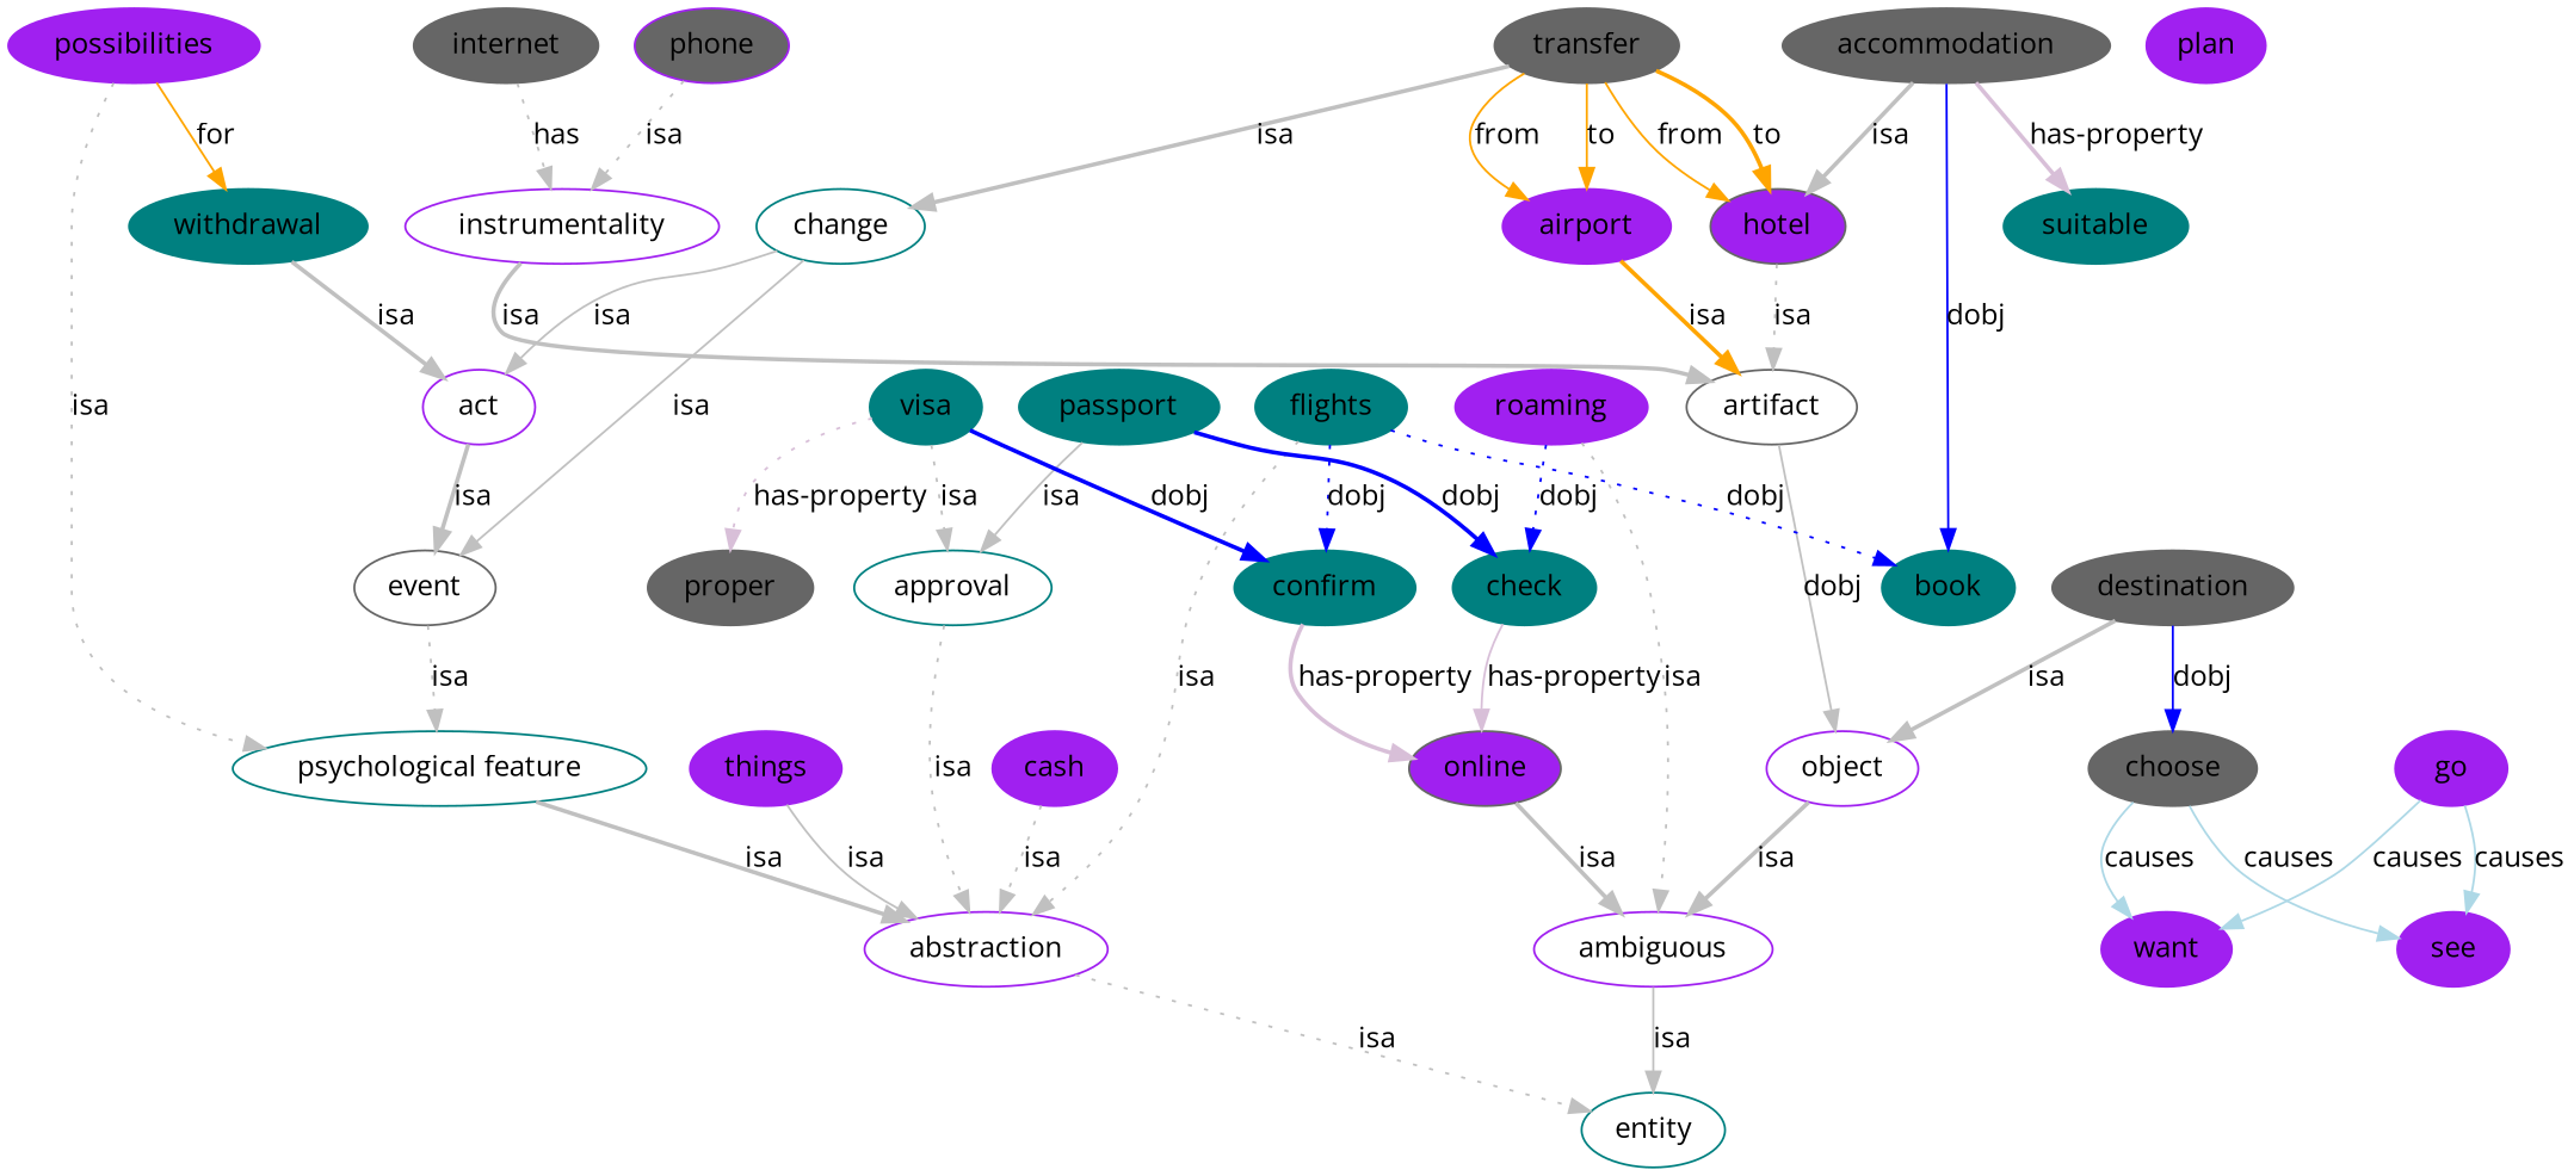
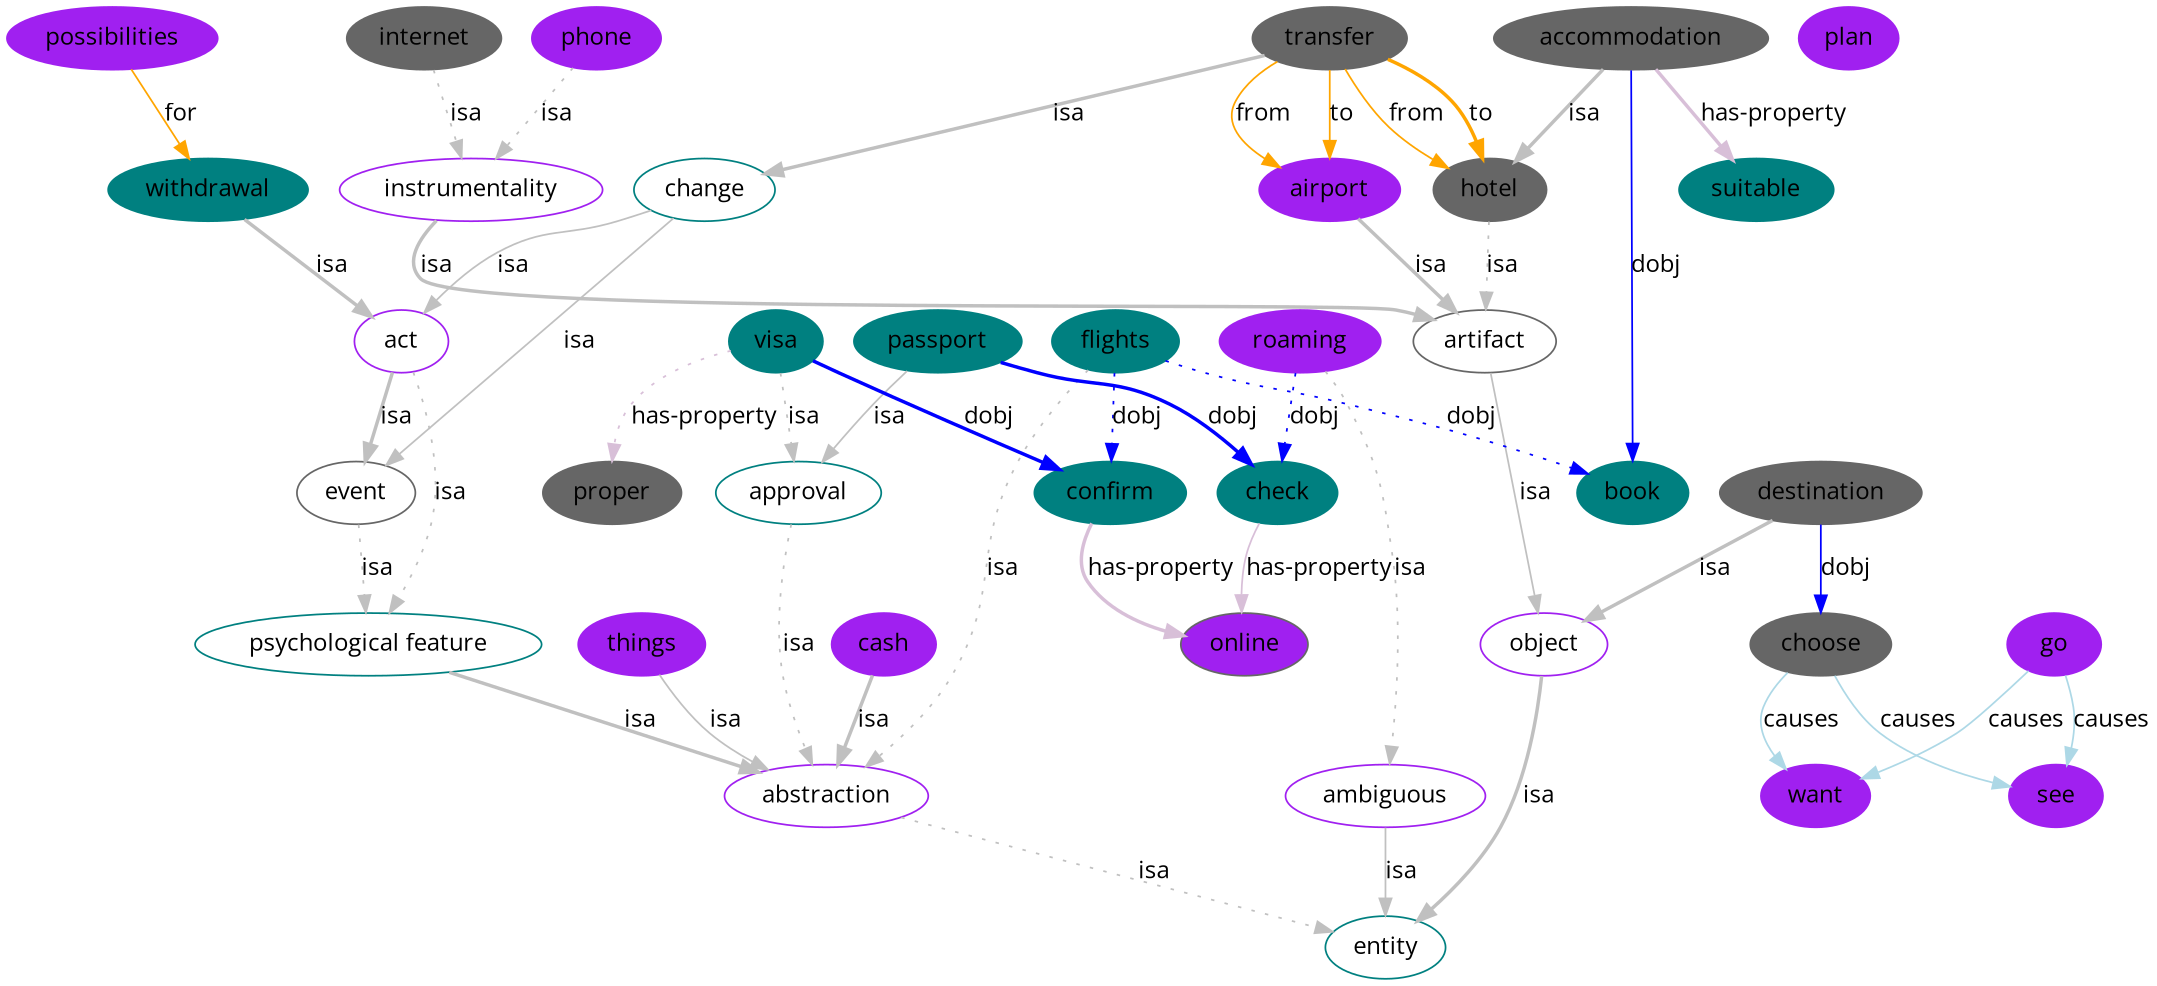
  digraph {
    fontname="Open Sans"
    node [color=purple fontname="Open Sans" style=filled]
    edge [color=grey fontname="Open Sans" style=dotted]
    change [color=teal style=""]
    event [color=gray40 style=""]
    act [style=""]
    "psychological feature" [color=teal style=""]
    abstraction [style=""]
    accommodation [color=gray40]
    book [color=teal]
    suitable [color=teal]
-   hotel [color=gray40 fillcolor=purple]
+   hotel [color=gray40]
    object [style=""]
    entity [color=teal style=""]
    artifact [color=gray40 style=""]
    airport
    cash
    destination [color=gray40]
    choose [color=gray40]
    see
    want
    flights [color=teal]
    confirm [color=teal]
    online [color=gray40 fillcolor=purple]
    internet [color=gray40]
    instrumentality [style=""]
    approval [color=teal style=""]
    passport [color=teal]
    check [color=teal]
-   phone [fillcolor=gray40]
+   phone
    possibilities
    withdrawal [color=teal]
    things
    transfer [color=gray40]
    visa [color=teal]
    proper [color=gray40]
    roaming
    ambiguous [style=""]
    go
    plan
    change -> event [label=isa style=solid]
    change -> act [label=isa style=solid]
    event -> "psychological feature" [label=isa]
    act -> event [label=isa style=bold]
    "psychological feature" -> abstraction [label=isa style=bold]
    abstraction -> entity [label=isa]
    accommodation -> book [color=blue label=dobj style=solid]
    accommodation -> suitable [color=thistle label="has-property" style=bold]
    accommodation -> hotel [label=isa style=bold]
    hotel -> artifact [label=isa]
-   object -> ambiguous [label=isa style=bold]
-   artifact -> object [label=dobj style=solid]
-   airport -> artifact [color=orange label=isa style=bold]
-   cash -> abstraction [label=isa]
+   object -> entity [label=isa style=bold]
+   artifact -> object [label=isa style=solid]
+   airport -> artifact [label=isa style=bold]
+   cash -> abstraction [label=isa style=bold]
    destination -> object [label=isa style=bold]
    destination -> choose [color=blue label=dobj style=solid]
    choose -> see [color=lightblue label=causes style=""]
    choose -> want [color=lightblue label=causes style=""]
    flights -> abstraction [label=isa]
    flights -> book [color=blue label=dobj]
    flights -> confirm [color=blue label=dobj]
    confirm -> online [color=thistle label="has-property" style=bold]
-   online -> ambiguous [label=isa style=bold]
-   internet -> instrumentality [label=has]
+   internet -> instrumentality [label=isa]
    instrumentality -> artifact [label=isa style=bold]
    approval -> abstraction [label=isa]
    passport -> approval [label=isa style=solid]
    passport -> check [color=blue label=dobj style=bold]
    check -> online [color=thistle label="has-property" style=solid]
    phone -> instrumentality [label=isa]
-   possibilities -> "psychological feature" [label=isa]
+   act -> "psychological feature" [label=isa]
    possibilities -> withdrawal [color=orange label=for style=solid]
    withdrawal -> act [label=isa style=bold]
    things -> abstraction [label=isa style=solid]
    transfer -> change [label=isa style=bold]
    transfer -> hotel [color=orange label=to style=bold]
    transfer -> hotel [color=orange label=from style=solid]
    transfer -> airport [color=orange label=from style=solid]
    transfer -> airport [color=orange label=to style=solid]
    visa -> confirm [color=blue label=dobj style=bold]
    visa -> approval [label=isa]
    visa -> proper [color=thistle label="has-property"]
    roaming -> check [color=blue label=dobj]
    roaming -> ambiguous [label=isa]
    ambiguous -> entity [label=isa style=solid]
    go -> see [color=lightblue label=causes style=""]
    go -> want [color=lightblue label=causes style=""]
  }
